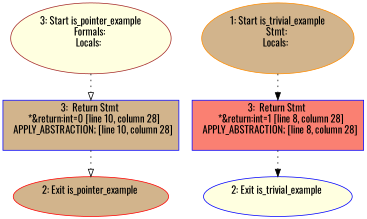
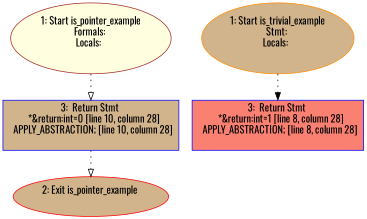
  digraph {
    fontname=Oswald
    node [color=blue fillcolor=tan fontname=Oswald style=filled]
    edge [arrowhead=onormal fontname=Oswald style=dotted]
-   n1 [color=brown fillcolor=lightyellow label="3: Start is_pointer_example\nFormals: \nLocals:  \n  "]
+   n1 [color=brown fillcolor=lightyellow label="1: Start is_pointer_example\nFormals: \nLocals:  \n  "]
    n2 [label="3:  Return Stmt \n   *&return:int=0 [line 10, column 28]\n  APPLY_ABSTRACTION; [line 10, column 28]\n " shape=box]
    n3 [color=red label="2: Exit is_pointer_example \n  "]
    n4 [color=darkorange label="1: Start is_trivial_example\nStmt: \nLocals:  \n  "]
    n5 [fillcolor=salmon label="3:  Return Stmt \n   *&return:int=1 [line 8, column 28]\n  APPLY_ABSTRACTION; [line 8, column 28]\n " shape=box]
-   n6 [fillcolor=lightyellow label="2: Exit is_trivial_example \n  "]
    n1 -> n2
    n2 -> n3
    n4 -> n5 [arrowhead=normal]
-   n5 -> n6 [arrowhead=normal]
  }
